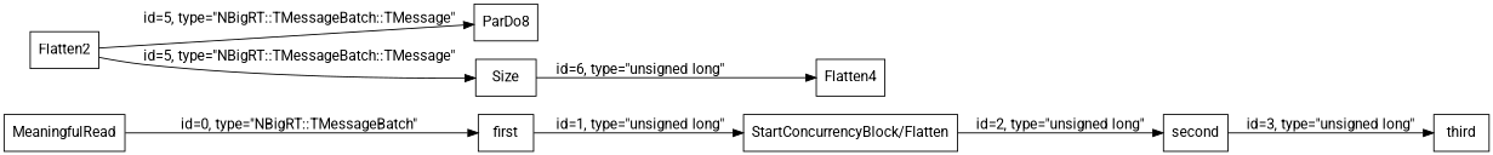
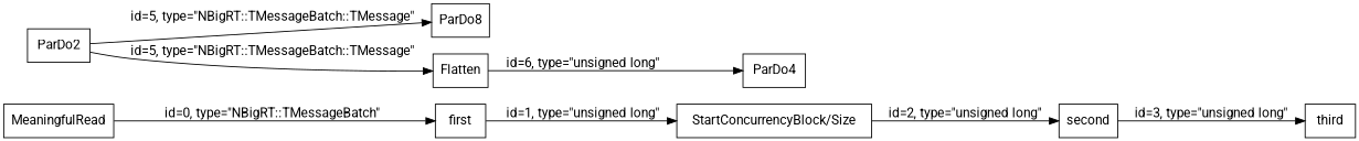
  digraph {
    fontname=Roboto
    rankdir=LR
    node [fontname=Roboto shape=box]
    edge [fontname=Roboto]
    MeaningfulRead
    first
-   "StartConcurrencyBlock/Flatten"
+   "StartConcurrencyBlock/Flatten" [label="StartConcurrencyBlock/Size"]
    second
    n5 [label=ParDo8]
-   ParDo2 [label=Flatten2]
-   Size
+   ParDo2
+   Size [label=Flatten]
    third
-   ParDo4 [label=Flatten4]
+   ParDo4
    MeaningfulRead -> first [label="id=0, type=\"NBigRT::TMessageBatch\""]
    first -> "StartConcurrencyBlock/Flatten" [label="id=1, type=\"unsigned long\""]
    "StartConcurrencyBlock/Flatten" -> second [label="id=2, type=\"unsigned long\""]
    second -> third [label="id=3, type=\"unsigned long\""]
    ParDo2 -> n5 [label="id=5, type=\"NBigRT::TMessageBatch::TMessage\""]
    ParDo2 -> Size [label="id=5, type=\"NBigRT::TMessageBatch::TMessage\""]
    Size -> ParDo4 [label="id=6, type=\"unsigned long\""]
  }
